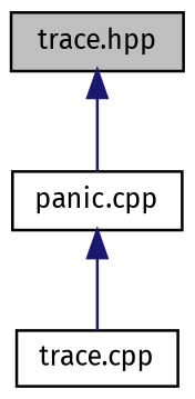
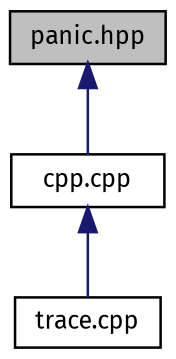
  digraph {
    fontname="Fira Sans"
    node [color=black fillcolor=white fontname="Fira Sans" fontsize=10 shape=record style=filled]
    edge [color=midnightblue dir=back fontname="Fira Sans" fontsize=10 labelfontname=Helvetica labelfontsize=10 style=solid]
-   n1 [fillcolor=grey75 fontcolor=black height=0.2 label="trace.hpp" width=0.4]
-   n2 [height=0.2 label="panic.cpp" width=0.4]
+   n1 [fillcolor=grey75 fontcolor=black height=0.2 label="panic.hpp" width=0.4]
+   n2 [height=0.2 label="cpp.cpp" width=0.4]
    n3 [height=0.2 label="trace.cpp" width=0.4]
    n1 -> n2
    n2 -> n3
  }
